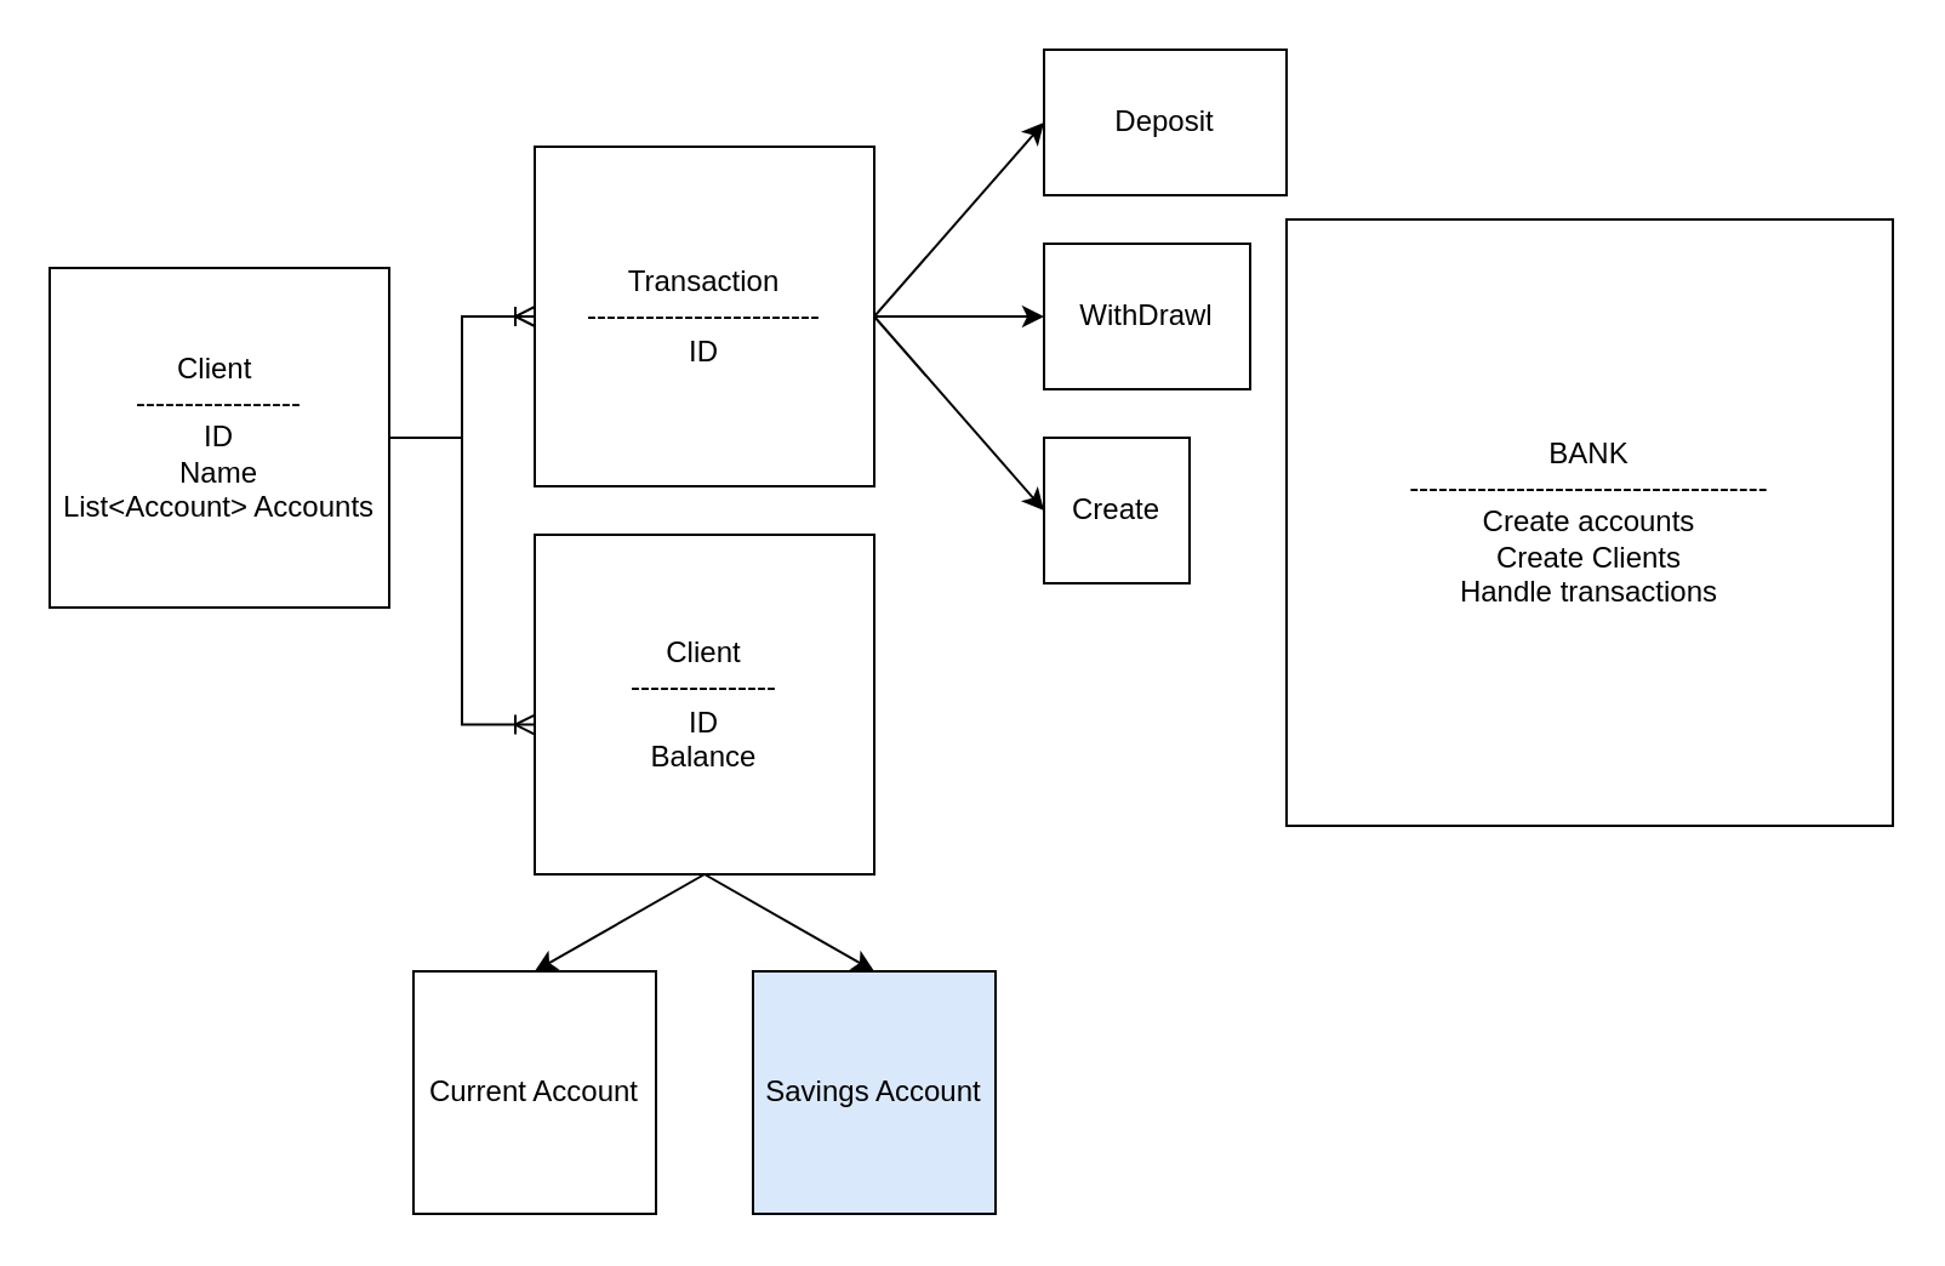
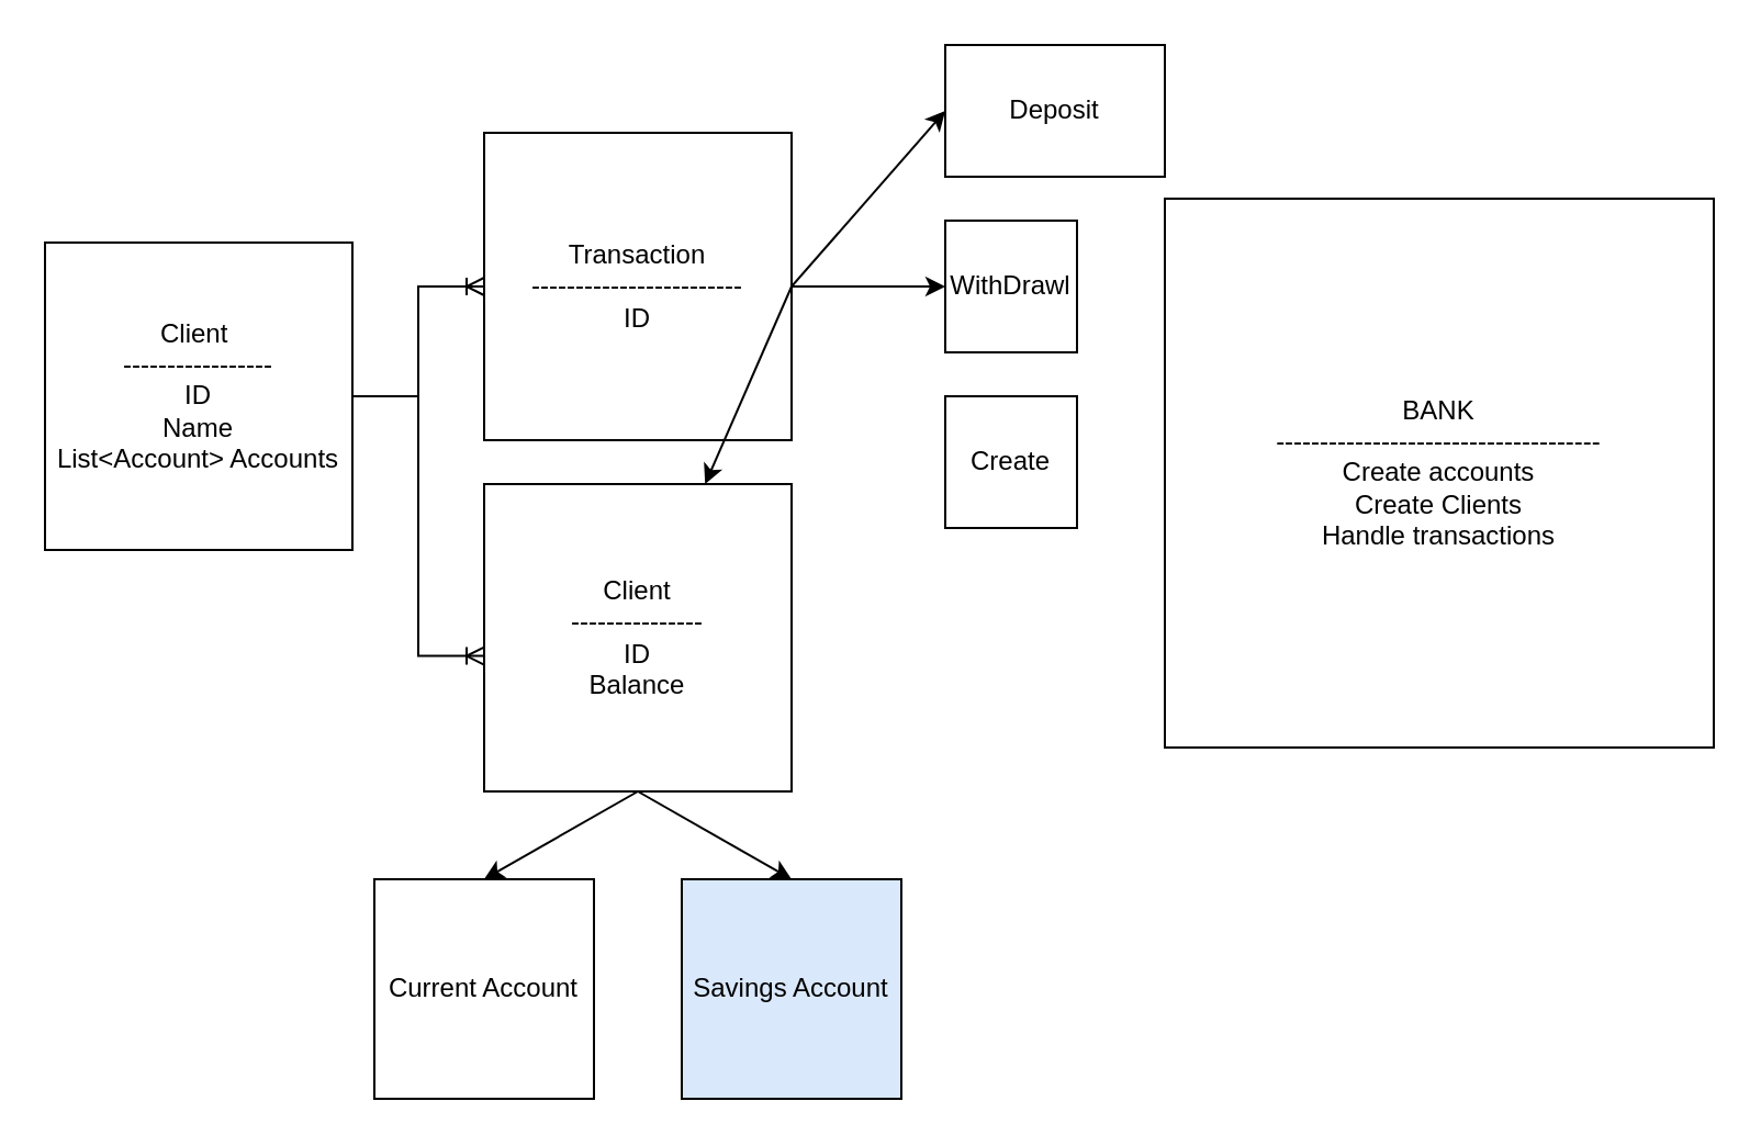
  <mxCell id="0" />
  <mxCell id="1" parent="0" />
  <mxCell id="2" value="Client&amp;nbsp;&lt;br&gt;-----------------&lt;br&gt;ID&lt;br&gt;Name&lt;br&gt;List&amp;lt;Account&amp;gt; Accounts" style="whiteSpace=wrap;html=1;aspect=fixed;" parent="1" vertex="1"><mxGeometry x="20" y="110" width="140" height="140" as="geometry" /></mxCell>
  <mxCell id="3" value="Client&lt;br&gt;---------------&lt;br&gt;ID&lt;br&gt;Balance&lt;br&gt;" style="whiteSpace=wrap;html=1;aspect=fixed;" parent="1" vertex="1"><mxGeometry x="220" y="220" width="140" height="140" as="geometry" /></mxCell>
  <mxCell id="4" value="" style="endArrow=classic;html=1;rounded=0;exitX=0.5;exitY=1;exitDx=0;exitDy=0;entryX=0.5;entryY=0;entryDx=0;entryDy=0;" parent="1" source="3" target="6" edge="1"><mxGeometry width="50" height="50" relative="1" as="geometry"><mxPoint x="310" y="390" as="sourcePoint" /><mxPoint x="260" y="370" as="targetPoint" /></mxGeometry></mxCell>
  <mxCell id="5" value="" style="endArrow=classic;html=1;rounded=0;exitX=0.5;exitY=1;exitDx=0;exitDy=0;entryX=0.5;entryY=0;entryDx=0;entryDy=0;entryPerimeter=0;" parent="1" source="3" target="7" edge="1"><mxGeometry width="50" height="50" relative="1" as="geometry"><mxPoint x="345" y="290" as="sourcePoint" /><mxPoint x="420" y="370" as="targetPoint" /></mxGeometry></mxCell>
  <mxCell id="6" value="Current Account" style="whiteSpace=wrap;html=1;aspect=fixed;" parent="1" vertex="1"><mxGeometry x="170" y="400" width="100" height="100" as="geometry" /></mxCell>
  <mxCell id="7" value="Savings Account" style="whiteSpace=wrap;html=1;aspect=fixed;fillColor=#dae8fc;" parent="1" vertex="1"><mxGeometry x="310" y="400" width="100" height="100" as="geometry" /></mxCell>
  <mxCell id="8" value="Transaction&lt;br&gt;------------------------&lt;br&gt;ID" style="whiteSpace=wrap;html=1;aspect=fixed;" parent="1" vertex="1"><mxGeometry x="220" y="60" width="140" height="140" as="geometry" /></mxCell>
  <mxCell id="9" value="BANK&lt;br&gt;-------------------------------------&lt;br&gt;Create accounts&lt;br&gt;Create Clients&lt;br&gt;Handle transactions" style="whiteSpace=wrap;html=1;aspect=fixed;" parent="1" vertex="1"><mxGeometry x="530" y="90" width="250" height="250" as="geometry" /></mxCell>
  <mxCell id="10" value="" style="edgeStyle=entityRelationEdgeStyle;fontSize=12;html=1;endArrow=ERoneToMany;rounded=0;entryX=0;entryY=0.559;entryDx=0;entryDy=0;entryPerimeter=0;exitX=1;exitY=0.5;exitDx=0;exitDy=0;" parent="1" source="2" target="3" edge="1"><mxGeometry width="100" height="100" relative="1" as="geometry"><mxPoint x="160" y="210" as="sourcePoint" /><mxPoint x="260" y="110" as="targetPoint" /></mxGeometry></mxCell>
  <mxCell id="11" value="" style="edgeStyle=entityRelationEdgeStyle;fontSize=12;html=1;endArrow=ERoneToMany;rounded=0;entryX=0;entryY=0.5;entryDx=0;entryDy=0;exitX=1;exitY=0.5;exitDx=0;exitDy=0;" parent="1" source="2" target="8" edge="1"><mxGeometry width="100" height="100" relative="1" as="geometry"><mxPoint x="160" y="220" as="sourcePoint" /><mxPoint x="260" y="120" as="targetPoint" /><Array as="points"><mxPoint x="190" y="130" /></Array></mxGeometry></mxCell>
  <mxCell id="12" value="Deposit" style="whiteSpace=wrap;html=1;aspect=fixed;" parent="1" vertex="1"><mxGeometry x="430" y="20" width="100" height="60" as="geometry" /></mxCell>
- <mxCell id="13" value="WithDrawl" style="whiteSpace=wrap;html=1;aspect=fixed;" parent="1" vertex="1"><mxGeometry x="430" y="100" width="85" height="60" as="geometry" /></mxCell>
+ <mxCell id="13" value="WithDrawl" style="whiteSpace=wrap;html=1;aspect=fixed;" parent="1" vertex="1"><mxGeometry x="430" y="100" width="60" height="60" as="geometry" /></mxCell>
  <mxCell id="14" value="Create" style="whiteSpace=wrap;html=1;aspect=fixed;" parent="1" vertex="1"><mxGeometry x="430" y="180" width="60" height="60" as="geometry" /></mxCell>
  <mxCell id="15" value="" style="endArrow=classic;html=1;rounded=0;exitX=1;exitY=0.5;exitDx=0;exitDy=0;entryX=0;entryY=0.5;entryDx=0;entryDy=0;" parent="1" source="8" target="12" edge="1"><mxGeometry width="50" height="50" relative="1" as="geometry"><mxPoint x="360" y="130" as="sourcePoint" /><mxPoint x="430" y="170" as="targetPoint" /></mxGeometry></mxCell>
  <mxCell id="16" value="" style="endArrow=classic;html=1;rounded=0;exitX=1;exitY=0.5;exitDx=0;exitDy=0;entryX=0;entryY=0.5;entryDx=0;entryDy=0;" parent="1" source="8" target="13" edge="1"><mxGeometry width="50" height="50" relative="1" as="geometry"><mxPoint x="360" y="130" as="sourcePoint" /><mxPoint x="430" y="170" as="targetPoint" /></mxGeometry></mxCell>
- <mxCell id="17" value="" style="endArrow=classic;html=1;rounded=0;exitX=1;exitY=0.5;exitDx=0;exitDy=0;entryX=0;entryY=0.5;entryDx=0;entryDy=0;" parent="1" source="8" target="14" edge="1"><mxGeometry width="50" height="50" relative="1" as="geometry"><mxPoint x="375" y="150" as="sourcePoint" /><mxPoint x="445" y="190" as="targetPoint" /></mxGeometry></mxCell>
+ <mxCell id="17" value="" style="endArrow=classic;html=1;rounded=0;exitX=1;exitY=0.5;exitDx=0;exitDy=0;" parent="1" source="8" target="3" edge="1"><mxGeometry width="50" height="50" relative="1" as="geometry"><mxPoint x="375" y="150" as="sourcePoint" /><mxPoint x="445" y="190" as="targetPoint" /></mxGeometry></mxCell>
